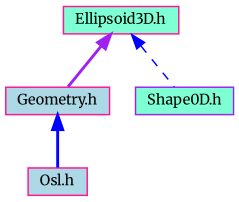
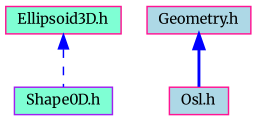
  digraph {
    fontname=Merriweather
    node [color=deeppink fillcolor=aquamarine fontname=Merriweather fontsize=10 shape=record style=filled]
    edge [color=blue dir=back fontname=Merriweather fontsize=10 labelfontname=Helvetica labelfontsize=10 style=bold]
    n1 [fontcolor=black height=0.2 label="Ellipsoid3D.h" width=0.4]
    n2 [fillcolor=lightblue height=0.2 label="Geometry.h" width=0.4]
    n3 [color=purple height=0.2 label="Shape0D.h" width=0.4]
    n4 [fillcolor=lightblue height=0.2 label="Osl.h" width=0.4]
-   n1 -> n2 [color=purple]
    n1 -> n3 [style=dashed]
    n2 -> n4
  }
